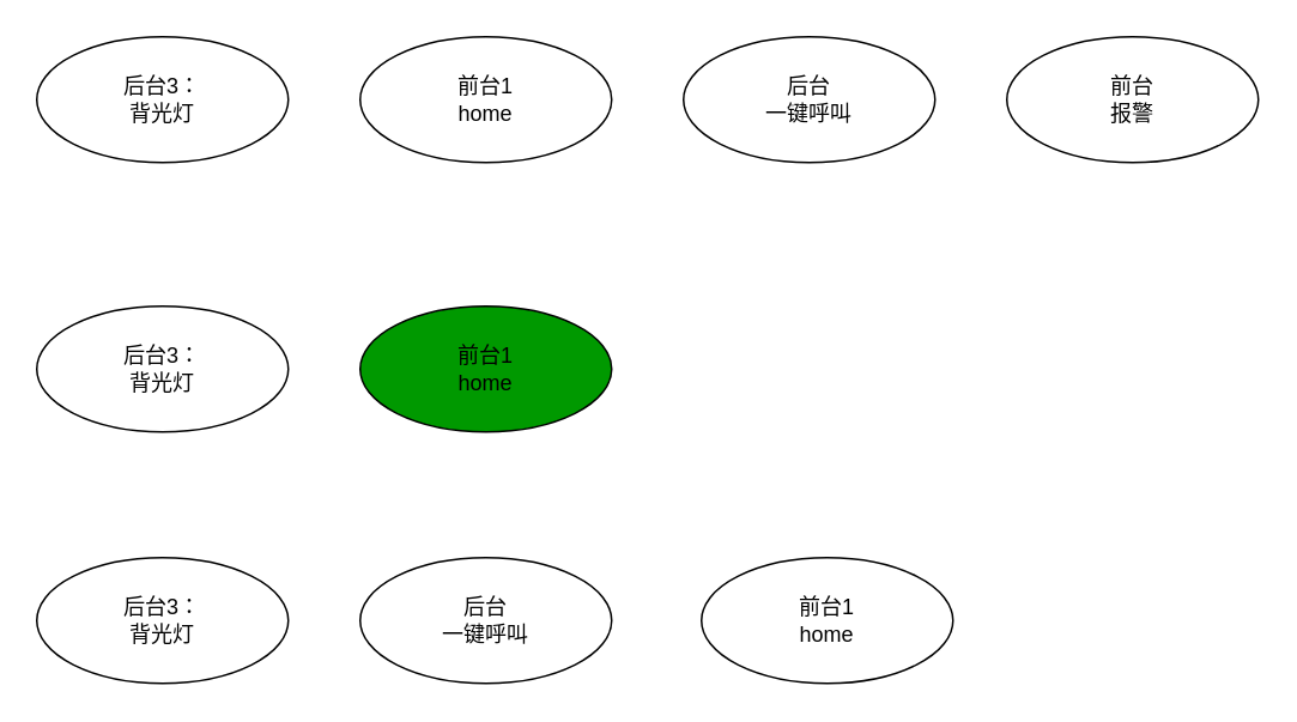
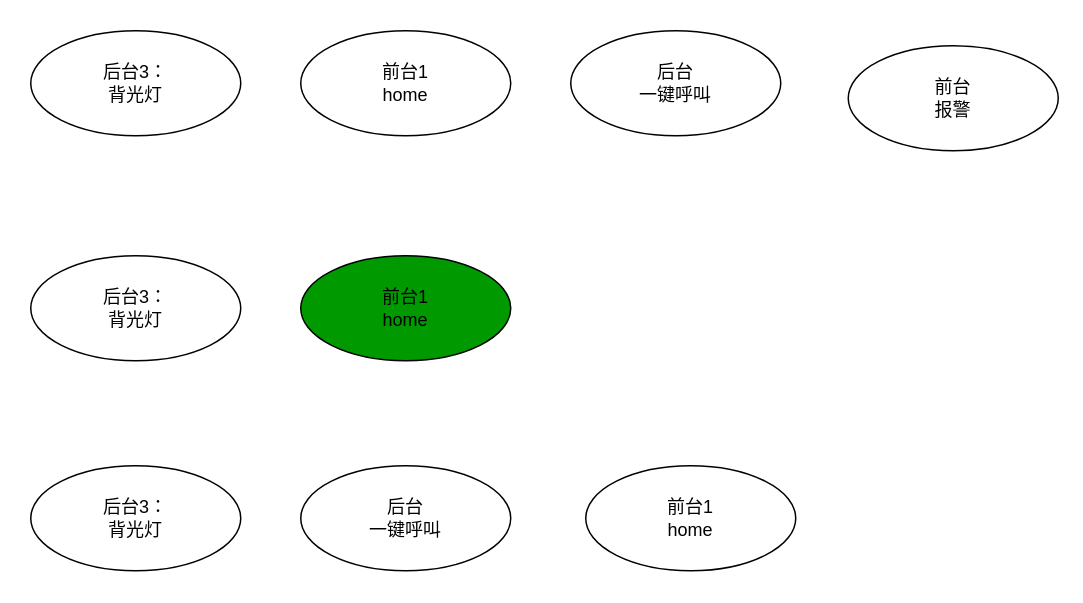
  <mxCell id="0" />
  <mxCell id="1" parent="0" />
  <mxCell id="2" value="后台3：&lt;br&gt;背光灯" style="ellipse;whiteSpace=wrap;html=1;" vertex="1" parent="1"><mxGeometry x="20" y="20" width="140" height="70" as="geometry" /></mxCell>
  <mxCell id="3" value="前台1&lt;br&gt;home" style="ellipse;whiteSpace=wrap;html=1;" vertex="1" parent="1"><mxGeometry x="200" y="20" width="140" height="70" as="geometry" /></mxCell>
  <mxCell id="4" value="后台&lt;br&gt;一键呼叫" style="ellipse;whiteSpace=wrap;html=1;" vertex="1" parent="1"><mxGeometry x="380" y="20" width="140" height="70" as="geometry" /></mxCell>
- <mxCell id="5" value="前台&lt;br&gt;报警" style="ellipse;whiteSpace=wrap;html=1;" vertex="1" parent="1"><mxGeometry x="560" y="20" width="140" height="70" as="geometry" /></mxCell>
+ <mxCell id="5" value="前台&lt;br&gt;报警" style="ellipse;whiteSpace=wrap;html=1;" vertex="1" parent="1"><mxGeometry x="565" y="30" width="140" height="70" as="geometry" /></mxCell>
  <mxCell id="6" value="后台3：&lt;br&gt;背光灯" style="ellipse;whiteSpace=wrap;html=1;" vertex="1" parent="1"><mxGeometry x="20" y="170" width="140" height="70" as="geometry" /></mxCell>
  <mxCell id="7" value="前台1&lt;br&gt;home" style="ellipse;whiteSpace=wrap;html=1;fillColor=#009900;" vertex="1" parent="1"><mxGeometry x="200" y="170" width="140" height="70" as="geometry" /></mxCell>
  <mxCell id="8" value="后台3：&lt;br&gt;背光灯" style="ellipse;whiteSpace=wrap;html=1;" vertex="1" parent="1"><mxGeometry x="20" y="310" width="140" height="70" as="geometry" /></mxCell>
  <mxCell id="9" value="前台1&lt;br&gt;home" style="ellipse;whiteSpace=wrap;html=1;" vertex="1" parent="1"><mxGeometry x="390" y="310" width="140" height="70" as="geometry" /></mxCell>
  <mxCell id="10" value="后台&lt;br&gt;一键呼叫" style="ellipse;whiteSpace=wrap;html=1;" vertex="1" parent="1"><mxGeometry x="200" y="310" width="140" height="70" as="geometry" /></mxCell>
